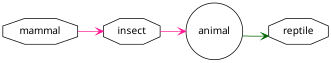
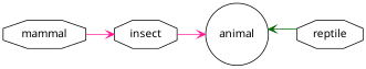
  digraph {
    fontname="Noto Sans"
    rankdir=LR
    node [color=black fontname="Noto Sans" shape=octagon style=solid]
    edge [arrowhead=open arrowtail=none color=deeppink fontname="Noto Sans"]
    n1 [label=animal shape=circle]
    n2 [label=insect]
    n3 [label=mammal]
    n4 [label=reptile]
    n2 -> n1
    n3 -> n2
-   n1 -> n4 [color=darkgreen]
+   n4 -> n1 [color=darkgreen]
  }
